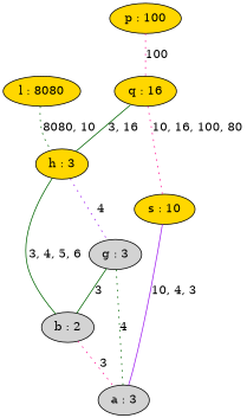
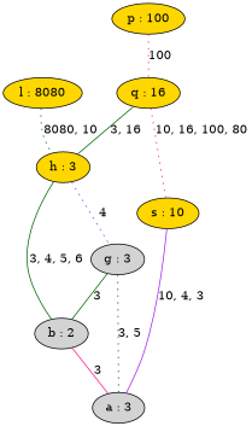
  graph {
    node [fillcolor=gold style=filled]
    edge [color=darkgreen style=dotted]
    n1 [label="l : 8080"]
    n2 [label="h : 3"]
    n3 [fillcolor=lightgrey label="g : 3"]
    n4 [fillcolor=lightgrey label="b : 2"]
    n5 [fillcolor=lightgrey label="a : 3"]
    n6 [label="p : 100"]
    n7 [label="q : 16"]
    n8 [label="s : 10"]
    n1 -- n2 [label="8080, 10"]
    n2 -- n3 [color=purple label=4]
    n2 -- n4 [label="3, 4, 5, 6" style=solid]
    n3 -- n4 [label=3 style=solid]
-   n3 -- n5 [label=4]
-   n4 -- n5 [color=deeppink label=3]
+   n3 -- n5 [label="3, 5"]
+   n4 -- n5 [color=deeppink label=3 style=solid]
    n6 -- n7 [color=deeppink label=100]
    n7 -- n2 [label="3, 16" style=solid]
    n7 -- n8 [color=deeppink label="10, 16, 100, 80"]
    n8 -- n5 [color=purple label="10, 4, 3" style=solid]
  }
